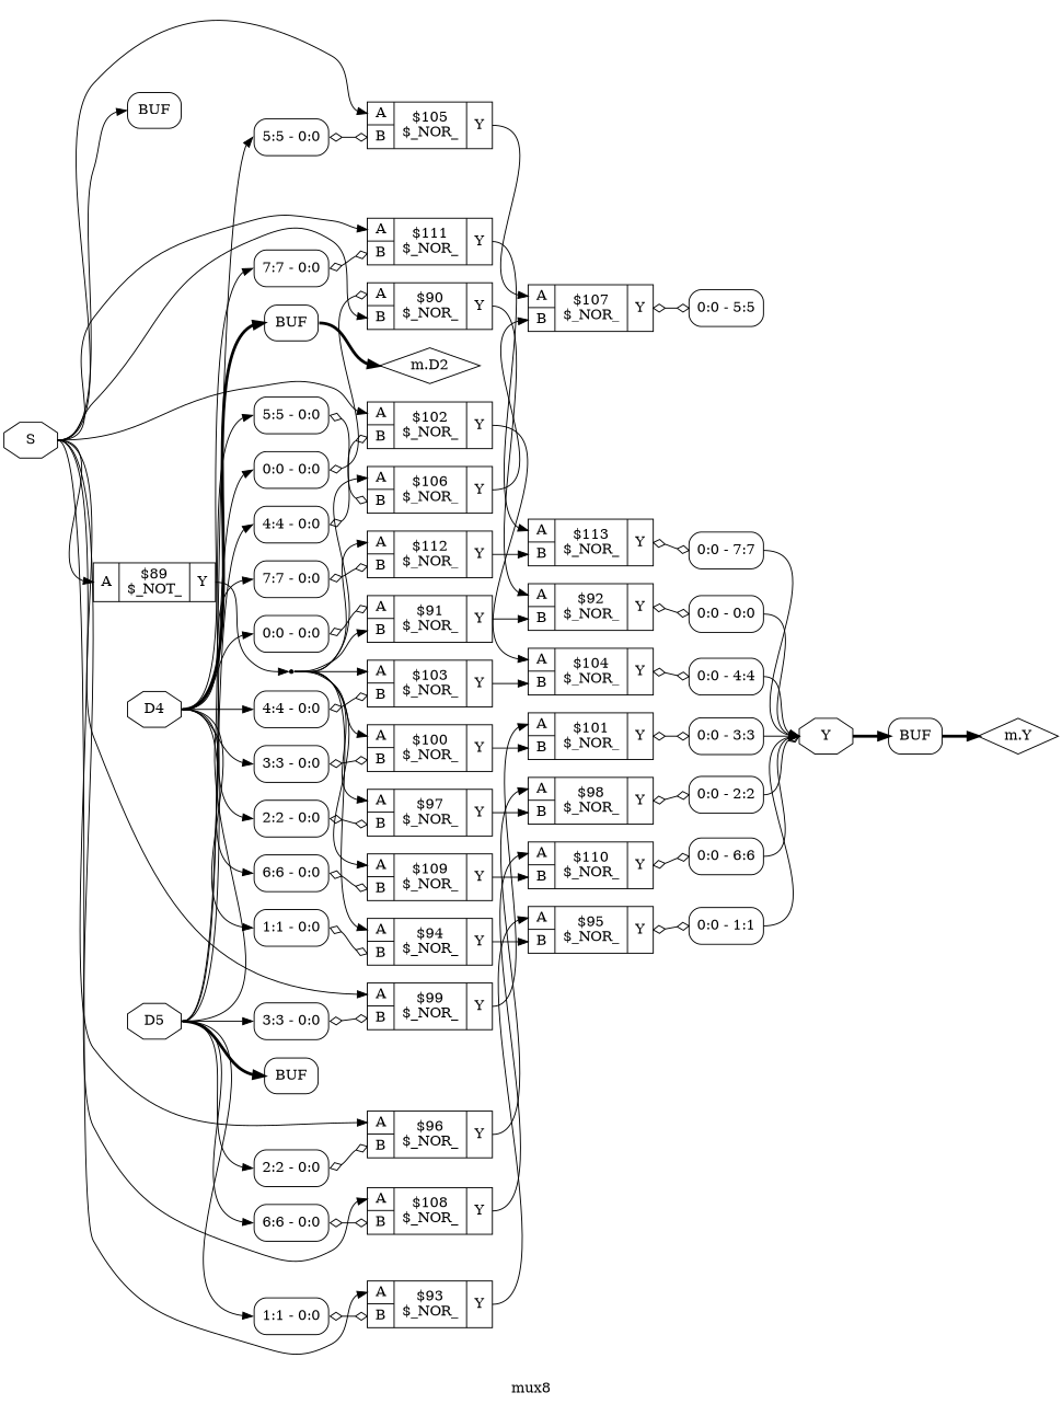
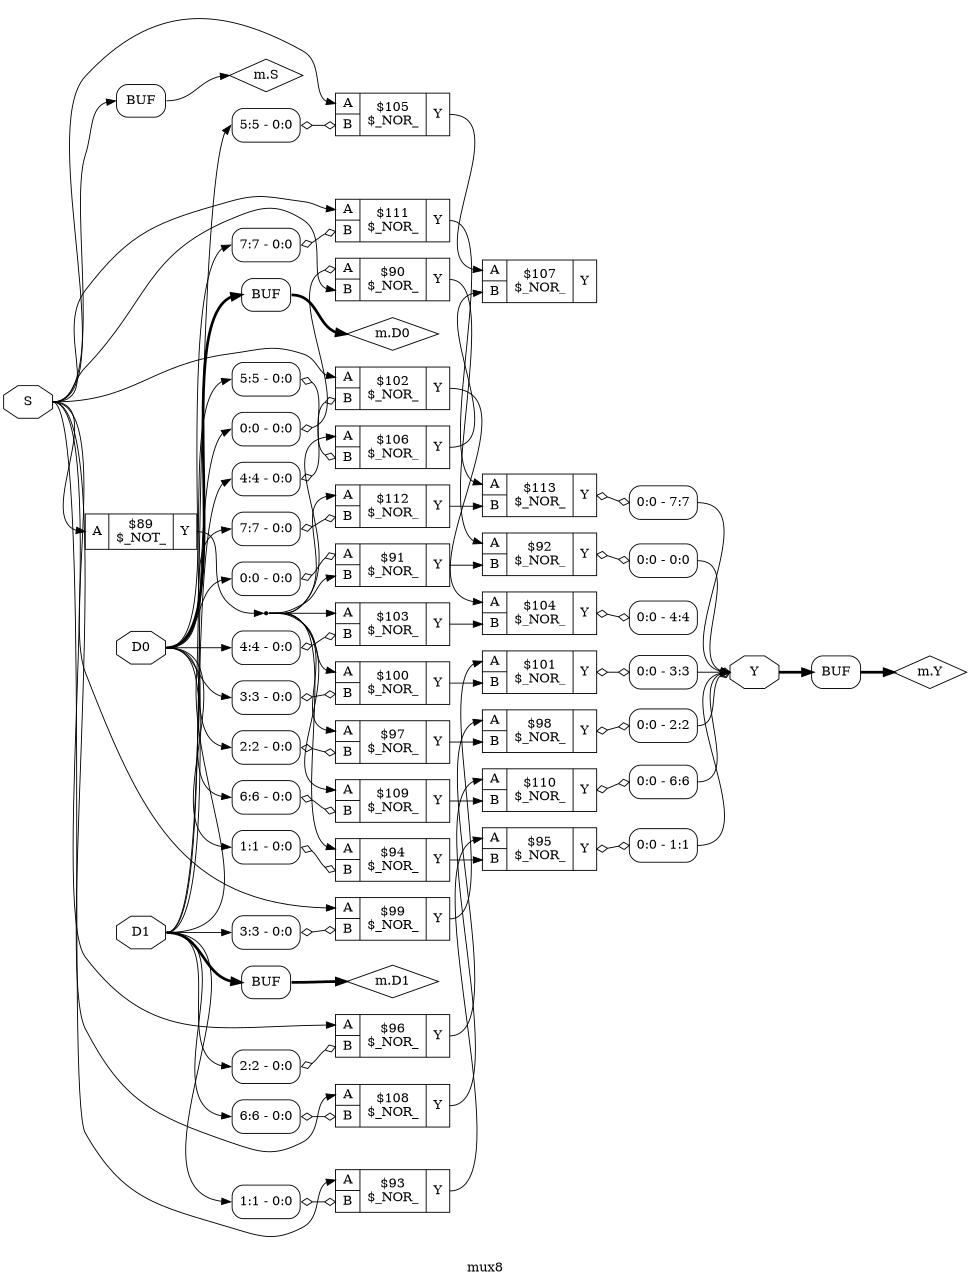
  digraph {
    label=mux8
    rankdir=LR
    remincross=true
    node [shape=record]
    edge [color=black headport="p26:w" tailport=e]
-   n18 [color=black fontcolor=black label=D4 shape=octagon]
+   n18 [color=black fontcolor=black label=D0 shape=octagon]
    x0 [label="<s0> 3:3 - 0:0 " style=rounded]
    x3 [label="<s0> 4:4 - 0:0 " style=rounded]
    x6 [label="<s0> 5:5 - 0:0 " style=rounded]
    x9 [label="<s0> 6:6 - 0:0 " style=rounded]
    x12 [label="<s0> 7:7 - 0:0 " style=rounded]
    x15 [label="<s0> 0:0 - 0:0 " style=rounded]
    x18 [label="<s0> 1:1 - 0:0 " style=rounded]
    x21 [label="<s0> 2:2 - 0:0 " style=rounded]
    x24 [label=BUF shape=box style=rounded]
    c28 [label="{{<p26> A|<p27> B}|$100\n$_NOR_|{<p21> Y}}"]
    c31 [label="{{<p26> A|<p27> B}|$103\n$_NOR_|{<p21> Y}}"]
    c34 [label="{{<p26> A|<p27> B}|$106\n$_NOR_|{<p21> Y}}"]
    c37 [label="{{<p26> A|<p27> B}|$109\n$_NOR_|{<p21> Y}}"]
    c40 [label="{{<p26> A|<p27> B}|$112\n$_NOR_|{<p21> Y}}"]
    c44 [label="{{<p26> A|<p27> B}|$91\n$_NOR_|{<p21> Y}}"]
    c47 [label="{{<p26> A|<p27> B}|$94\n$_NOR_|{<p21> Y}}"]
    c50 [label="{{<p26> A|<p27> B}|$97\n$_NOR_|{<p21> Y}}"]
-   n22 [color=black fontcolor=black label="m.D2" shape=diamond]
-   n19 [color=black fontcolor=black label=D5 shape=octagon]
+   n22 [color=black fontcolor=black label="m.D0" shape=diamond]
+   n19 [color=black fontcolor=black label=D1 shape=octagon]
    x2 [label="<s0> 4:4 - 0:0 " style=rounded]
    x5 [label="<s0> 5:5 - 0:0 " style=rounded]
    x8 [label="<s0> 6:6 - 0:0 " style=rounded]
    x11 [label="<s0> 7:7 - 0:0 " style=rounded]
    x14 [label="<s0> 0:0 - 0:0 " style=rounded]
    x17 [label="<s0> 1:1 - 0:0 " style=rounded]
    x20 [label="<s0> 2:2 - 0:0 " style=rounded]
    x23 [label="<s0> 3:3 - 0:0 " style=rounded]
    x25 [label=BUF shape=box style=rounded]
    c30 [label="{{<p26> A|<p27> B}|$102\n$_NOR_|{<p21> Y}}"]
    c33 [label="{{<p26> A|<p27> B}|$105\n$_NOR_|{<p21> Y}}"]
    c36 [label="{{<p26> A|<p27> B}|$108\n$_NOR_|{<p21> Y}}"]
    c39 [label="{{<p26> A|<p27> B}|$111\n$_NOR_|{<p21> Y}}"]
    c43 [label="{{<p26> A|<p27> B}|$90\n$_NOR_|{<p21> Y}}"]
    c46 [label="{{<p26> A|<p27> B}|$93\n$_NOR_|{<p21> Y}}"]
    c49 [label="{{<p26> A|<p27> B}|$96\n$_NOR_|{<p21> Y}}"]
    c52 [label="{{<p26> A|<p27> B}|$99\n$_NOR_|{<p21> Y}}"]
+   n23 [color=black fontcolor=black label="m.D1" shape=diamond]
    n20 [color=black fontcolor=black label=S shape=octagon]
    c42 [label="{{<p26> A}|$89\n$_NOT_|{<p21> Y}}"]
    x26 [label=BUF shape=box style=rounded]
    c32 [label="{{<p26> A|<p27> B}|$104\n$_NOR_|{<p21> Y}}"]
    c35 [label="{{<p26> A|<p27> B}|$107\n$_NOR_|{<p21> Y}}"]
    c38 [label="{{<p26> A|<p27> B}|$110\n$_NOR_|{<p21> Y}}"]
    c41 [label="{{<p26> A|<p27> B}|$113\n$_NOR_|{<p21> Y}}"]
    n1 [shape=point]
    c45 [label="{{<p26> A|<p27> B}|$92\n$_NOR_|{<p21> Y}}"]
    c48 [label="{{<p26> A|<p27> B}|$95\n$_NOR_|{<p21> Y}}"]
    c51 [label="{{<p26> A|<p27> B}|$98\n$_NOR_|{<p21> Y}}"]
    c29 [label="{{<p26> A|<p27> B}|$101\n$_NOR_|{<p21> Y}}"]
+   n24 [color=black fontcolor=black label="m.S" shape=diamond]
    n21 [color=black fontcolor=black label=Y shape=octagon]
    x27 [label=BUF shape=box style=rounded]
    n25 [color=black fontcolor=black label="m.Y" shape=diamond]
    x1 [label="<s0> 0:0 - 3:3 " style=rounded]
    x4 [label="<s0> 0:0 - 4:4 " style=rounded]
-   x7 [label="<s0> 0:0 - 5:5 " style=rounded]
    x10 [label="<s0> 0:0 - 6:6 " style=rounded]
    x13 [label="<s0> 0:0 - 7:7 " style=rounded]
    x16 [label="<s0> 0:0 - 0:0 " style=rounded]
    x19 [label="<s0> 0:0 - 1:1 " style=rounded]
    x22 [label="<s0> 0:0 - 2:2 " style=rounded]
    n18 -> x0 [headport="s0:w"]
    n18 -> x3 [headport="s0:w"]
    n18 -> x6 [headport="s0:w"]
    n18 -> x9 [headport="s0:w"]
    n18 -> x12 [headport="s0:w"]
    n18 -> x15 [headport="s0:w"]
    n18 -> x18 [headport="s0:w"]
    n18 -> x21 [headport="s0:w"]
    n18 -> x24 [headport="w:w" style="setlinewidth(3)"]
    x0 -> c28 [arrowhead=odiamond arrowtail=odiamond dir=both headport="p27:w"]
    x3 -> c31 [arrowhead=odiamond arrowtail=odiamond dir=both headport="p27:w"]
    x6 -> c34 [arrowhead=odiamond arrowtail=odiamond dir=both headport="p27:w"]
    x9 -> c37 [arrowhead=odiamond arrowtail=odiamond dir=both headport="p27:w"]
    x12 -> c40 [arrowhead=odiamond arrowtail=odiamond dir=both headport="p27:w"]
    x15 -> c44 [arrowhead=odiamond arrowtail=odiamond dir=both]
    x18 -> c47 [arrowhead=odiamond arrowtail=odiamond dir=both headport="p27:w"]
    x21 -> c50 [arrowhead=odiamond arrowtail=odiamond dir=both headport="p27:w"]
    x24 -> n22 [headport=w style="setlinewidth(3)" tailport="e:e"]
    c28 -> c29 [headport="p27:w" tailport="p21:e"]
    c31 -> c32 [headport="p27:w" tailport="p21:e"]
    c34 -> c35 [headport="p27:w" tailport="p21:e"]
    c37 -> c38 [headport="p27:w" tailport="p21:e"]
    c40 -> c41 [headport="p27:w" tailport="p21:e"]
    c44 -> c45 [headport="p27:w" tailport="p21:e"]
    c47 -> c48 [headport="p27:w" tailport="p21:e"]
    c50 -> c51 [headport="p27:w" tailport="p21:e"]
    n19 -> x2 [headport="s0:w"]
    n19 -> x5 [headport="s0:w"]
    n19 -> x8 [headport="s0:w"]
    n19 -> x11 [headport="s0:w"]
    n19 -> x14 [headport="s0:w"]
    n19 -> x17 [headport="s0:w"]
    n19 -> x20 [headport="s0:w"]
    n19 -> x23 [headport="s0:w"]
    n19 -> x25 [headport="w:w" style="setlinewidth(3)"]
    x2 -> c30 [arrowhead=odiamond arrowtail=odiamond dir=both headport="p27:w"]
    x5 -> c33 [arrowhead=odiamond arrowtail=odiamond dir=both headport="p27:w"]
    x8 -> c36 [arrowhead=odiamond arrowtail=odiamond dir=both headport="p27:w"]
    x11 -> c39 [arrowhead=odiamond arrowtail=odiamond dir=both headport="p27:w"]
    x14 -> c43 [arrowhead=odiamond arrowtail=odiamond dir=both]
    x17 -> c46 [arrowhead=odiamond arrowtail=odiamond dir=both headport="p27:w"]
    x20 -> c49 [arrowhead=odiamond arrowtail=odiamond dir=both headport="p27:w"]
    x23 -> c52 [arrowhead=odiamond arrowtail=odiamond dir=both headport="p27:w"]
+   x25 -> n23 [headport=w style="setlinewidth(3)" tailport="e:e"]
    c30 -> c32 [tailport="p21:e"]
    c33 -> c35 [tailport="p21:e"]
    c36 -> c38 [tailport="p21:e"]
    c39 -> c41 [tailport="p21:e"]
    c43 -> c45 [tailport="p21:e"]
    c46 -> c48 [tailport="p21:e"]
    c49 -> c51 [tailport="p21:e"]
    c52 -> c29 [tailport="p21:e"]
    n20 -> c30
    n20 -> c33
    n20 -> c36
    n20 -> c39
    n20 -> c43 [headport="p27:w"]
    n20 -> c46
    n20 -> c49
    n20 -> c52
    n20 -> c42
    n20 -> x26 [headport="w:w"]
    c42 -> n1 [headport=w tailport="p21:e"]
+   x26 -> n24 [headport=w tailport="e:e"]
    c32 -> x4 [arrowhead=odiamond arrowtail=odiamond dir=both headport=w tailport="p21:e"]
-   c35 -> x7 [arrowhead=odiamond arrowtail=odiamond dir=both headport=w tailport="p21:e"]
    c38 -> x10 [arrowhead=odiamond arrowtail=odiamond dir=both headport=w tailport="p21:e"]
    c41 -> x13 [arrowhead=odiamond arrowtail=odiamond dir=both headport=w tailport="p21:e"]
    n1 -> c28
    n1 -> c31
    n1 -> c34
    n1 -> c37
    n1 -> c40
    n1 -> c44 [headport="p27:w"]
    n1 -> c47
    n1 -> c50
    c45 -> x16 [arrowhead=odiamond arrowtail=odiamond dir=both headport=w tailport="p21:e"]
    c48 -> x19 [arrowhead=odiamond arrowtail=odiamond dir=both headport=w tailport="p21:e"]
    c51 -> x22 [arrowhead=odiamond arrowtail=odiamond dir=both headport=w tailport="p21:e"]
    c29 -> x1 [arrowhead=odiamond arrowtail=odiamond dir=both headport=w tailport="p21:e"]
    n21 -> x27 [headport="w:w" style="setlinewidth(3)"]
    x27 -> n25 [headport=w style="setlinewidth(3)" tailport="e:e"]
    x1 -> n21 [headport=w tailport="s0:e"]
-   x4 -> n21 [headport=w tailport="s0:e"]
    x10 -> n21 [arrowhead=odiamond headport=w tailport="s0:e"]
-   x13 -> n21 [headport=w tailport="s0:e"]
+   x13 -> n21 [headport=w tailport="s0:e" arrowhead=odiamond]
    x16 -> n21 [headport=w tailport="s0:e"]
    x19 -> n21 [headport=w tailport="s0:e"]
    x22 -> n21 [arrowhead=odiamond headport=w tailport="s0:e"]
  }
